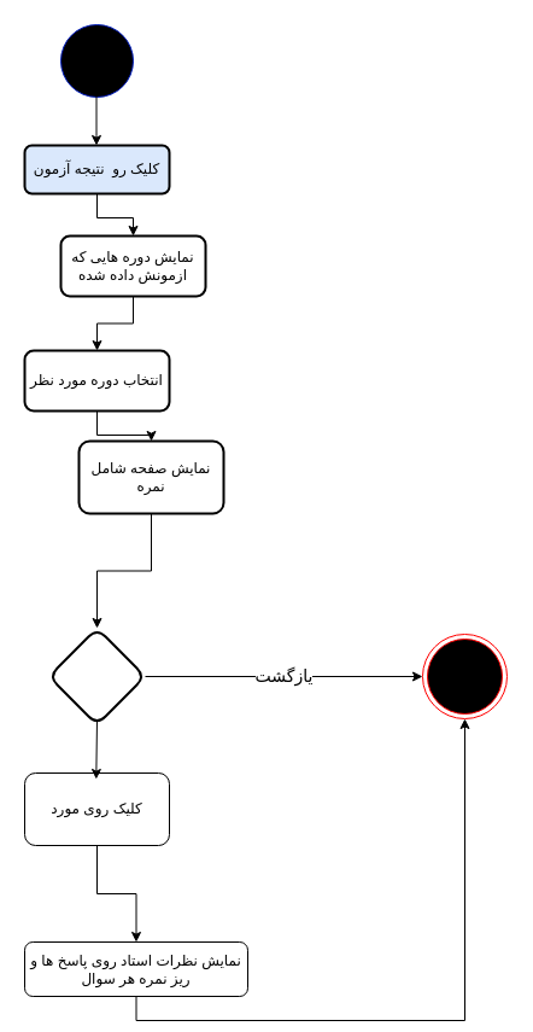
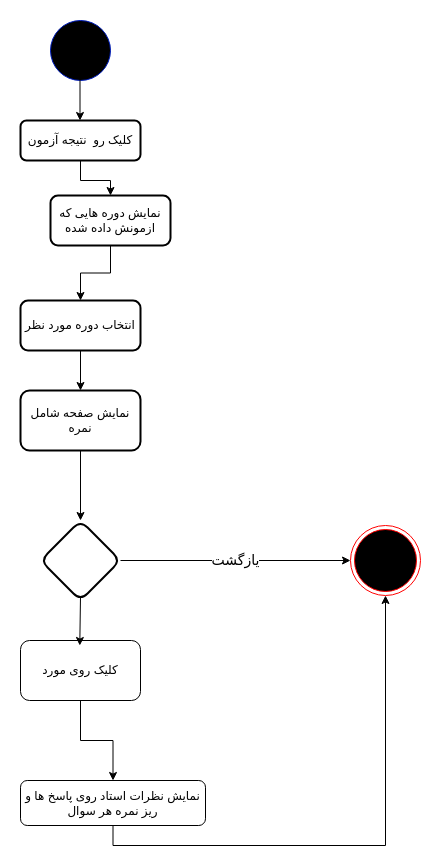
  <mxCell id="0" />
  <mxCell id="1" parent="0" />
  <mxCell id="2" value="" style="verticalLabelPosition=bottom;verticalAlign=top;html=1;shape=mxgraph.flowchart.on-page_reference;fillColor=#000000;fontColor=#ffffff;strokeColor=#001DBC;" parent="1" vertex="1"><mxGeometry x="50" y="20" width="60" height="60" as="geometry" /></mxCell>
  <mxCell id="3" value="" style="endArrow=classic;html=1;rounded=0;fontSize=11;" parent="1" edge="1"><mxGeometry x="-1" y="144" width="50" height="50" relative="1" as="geometry"><mxPoint x="79.5" y="70" as="sourcePoint" /><mxPoint x="79.5" y="120" as="targetPoint" /><Array as="points"><mxPoint x="79.5" y="80" /><mxPoint x="79.5" y="112" /></Array><mxPoint x="-24" y="-80" as="offset" /></mxGeometry></mxCell>
  <mxCell id="4" value="" style="edgeStyle=orthogonalEdgeStyle;rounded=0;orthogonalLoop=1;jettySize=auto;html=1;fontSize=25;" parent="1" source="5" target="7" edge="1"><mxGeometry relative="1" as="geometry" /></mxCell>
- <mxCell id="5" value="کلیک رو&amp;nbsp; نتیجه آزمون" style="whiteSpace=wrap;html=1;rounded=1;strokeWidth=2;fillColor=#dae8fc;" parent="1" vertex="1"><mxGeometry x="20" y="120" width="120" height="40" as="geometry" /></mxCell>
+ <mxCell id="5" value="کلیک رو&amp;nbsp; نتیجه آزمون" style="whiteSpace=wrap;html=1;rounded=1;strokeWidth=2;" parent="1" vertex="1"><mxGeometry x="20" y="120" width="120" height="40" as="geometry" /></mxCell>
  <mxCell id="6" value="" style="edgeStyle=orthogonalEdgeStyle;rounded=0;orthogonalLoop=1;jettySize=auto;html=1;fontSize=27;" parent="1" source="7" target="9" edge="1"><mxGeometry relative="1" as="geometry" /></mxCell>
  <mxCell id="7" value="نمایش دوره هایی که ازمونش داده شده" style="whiteSpace=wrap;html=1;rounded=1;strokeWidth=2;" parent="1" vertex="1"><mxGeometry x="50" y="195" width="120" height="50" as="geometry" /></mxCell>
  <mxCell id="8" value="" style="edgeStyle=orthogonalEdgeStyle;rounded=0;orthogonalLoop=1;jettySize=auto;html=1;fontSize=27;" parent="1" source="9" target="11" edge="1"><mxGeometry relative="1" as="geometry" /></mxCell>
- <mxCell id="9" value="انتخاب دوره مورد نظر" style="whiteSpace=wrap;html=1;rounded=1;strokeWidth=2;" parent="1" vertex="1"><mxGeometry x="20" y="290" width="120" height="50" as="geometry" /></mxCell>
+ <mxCell id="9" value="انتخاب دوره مورد نظر" style="whiteSpace=wrap;html=1;rounded=1;strokeWidth=2;" parent="1" vertex="1"><mxGeometry x="20" y="300" width="120" height="50" as="geometry" /></mxCell>
  <mxCell id="10" value="" style="edgeStyle=orthogonalEdgeStyle;rounded=0;orthogonalLoop=1;jettySize=auto;html=1;" parent="1" source="11" target="18" edge="1"><mxGeometry relative="1" as="geometry" /></mxCell>
- <mxCell id="11" value="نمایش صفحه شامل نمره" style="whiteSpace=wrap;html=1;rounded=1;strokeWidth=2;" parent="1" vertex="1"><mxGeometry x="65" y="365" width="120" height="60" as="geometry" /></mxCell>
+ <mxCell id="11" value="نمایش صفحه شامل نمره" style="whiteSpace=wrap;html=1;rounded=1;strokeWidth=2;" parent="1" vertex="1"><mxGeometry x="20" y="390" width="120" height="60" as="geometry" /></mxCell>
  <mxCell id="12" value="" style="edgeStyle=orthogonalEdgeStyle;rounded=0;orthogonalLoop=1;jettySize=auto;html=1;" parent="1" source="13" target="15" edge="1"><mxGeometry relative="1" as="geometry" /></mxCell>
  <mxCell id="13" value="کلیک روی مورد" style="rounded=1;whiteSpace=wrap;html=1;strokeWidth=1;" parent="1" vertex="1"><mxGeometry x="20" y="640" width="120" height="60" as="geometry" /></mxCell>
  <mxCell id="14" style="edgeStyle=orthogonalEdgeStyle;rounded=0;orthogonalLoop=1;jettySize=auto;html=1;exitX=0.5;exitY=1;exitDx=0;exitDy=0;" parent="1" source="15" target="19" edge="1"><mxGeometry relative="1" as="geometry"><mxPoint x="80" y="890" as="targetPoint" /></mxGeometry></mxCell>
  <mxCell id="15" value="نمایش نظرات استاد روی پاسخ ها و ریز نمره هر سوال" style="whiteSpace=wrap;html=1;rounded=1;strokeWidth=1;" parent="1" vertex="1"><mxGeometry x="20" y="780" width="185" height="45" as="geometry" /></mxCell>
  <mxCell id="16" value="" style="endArrow=classic;html=1;rounded=0;" parent="1" edge="1"><mxGeometry width="50" height="50" relative="1" as="geometry"><mxPoint x="80" y="595" as="sourcePoint" /><mxPoint x="79.29" y="645" as="targetPoint" /></mxGeometry></mxCell>
  <mxCell id="17" value="&lt;font style=&quot;font-size: 14px;&quot;&gt;یازگشت&lt;/font&gt;" style="edgeStyle=orthogonalEdgeStyle;rounded=0;orthogonalLoop=1;jettySize=auto;html=1;exitX=1;exitY=0.5;exitDx=0;exitDy=0;" parent="1" source="18" target="19" edge="1"><mxGeometry relative="1" as="geometry" /></mxCell>
  <mxCell id="18" value="" style="rhombus;whiteSpace=wrap;html=1;rounded=1;strokeWidth=2;" parent="1" vertex="1"><mxGeometry x="40" y="520" width="80" height="80" as="geometry" /></mxCell>
  <mxCell id="19" value="" style="ellipse;html=1;shape=endState;fillColor=#000000;strokeColor=#ff0000;strokeWidth=1;" parent="1" vertex="1"><mxGeometry x="350" y="525" width="70" height="70" as="geometry" /></mxCell>
